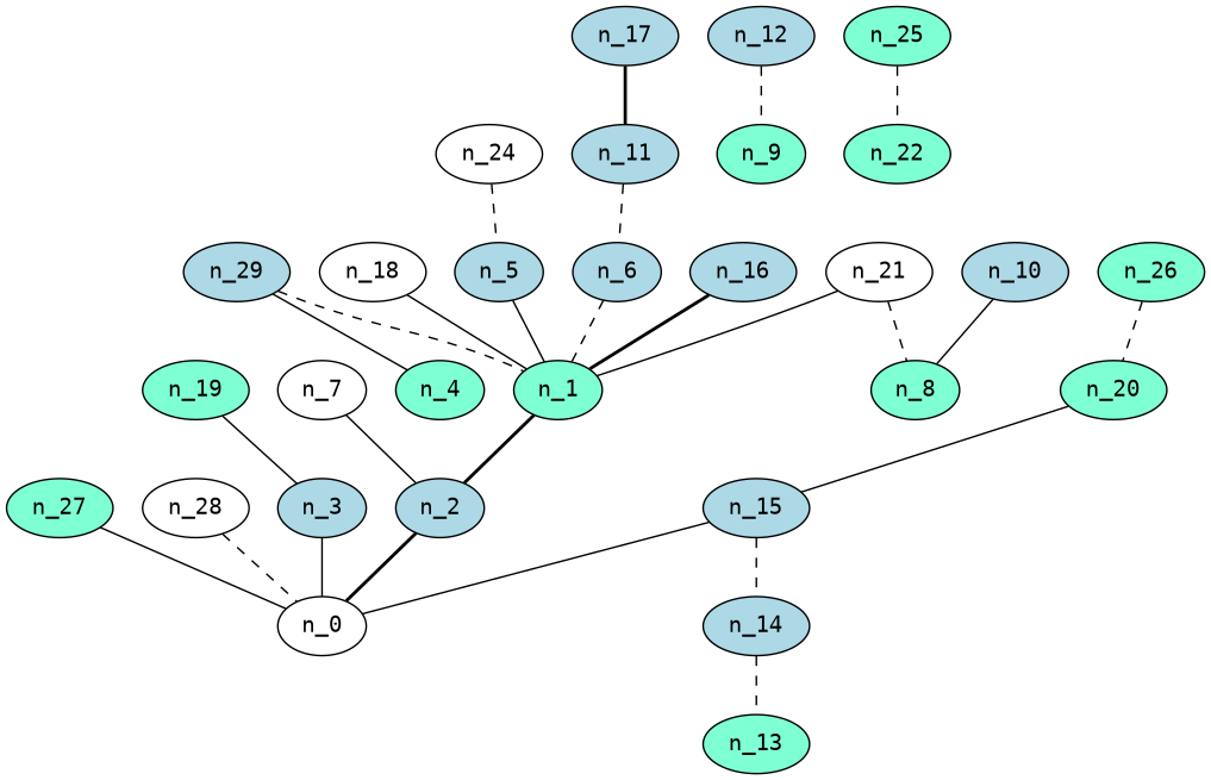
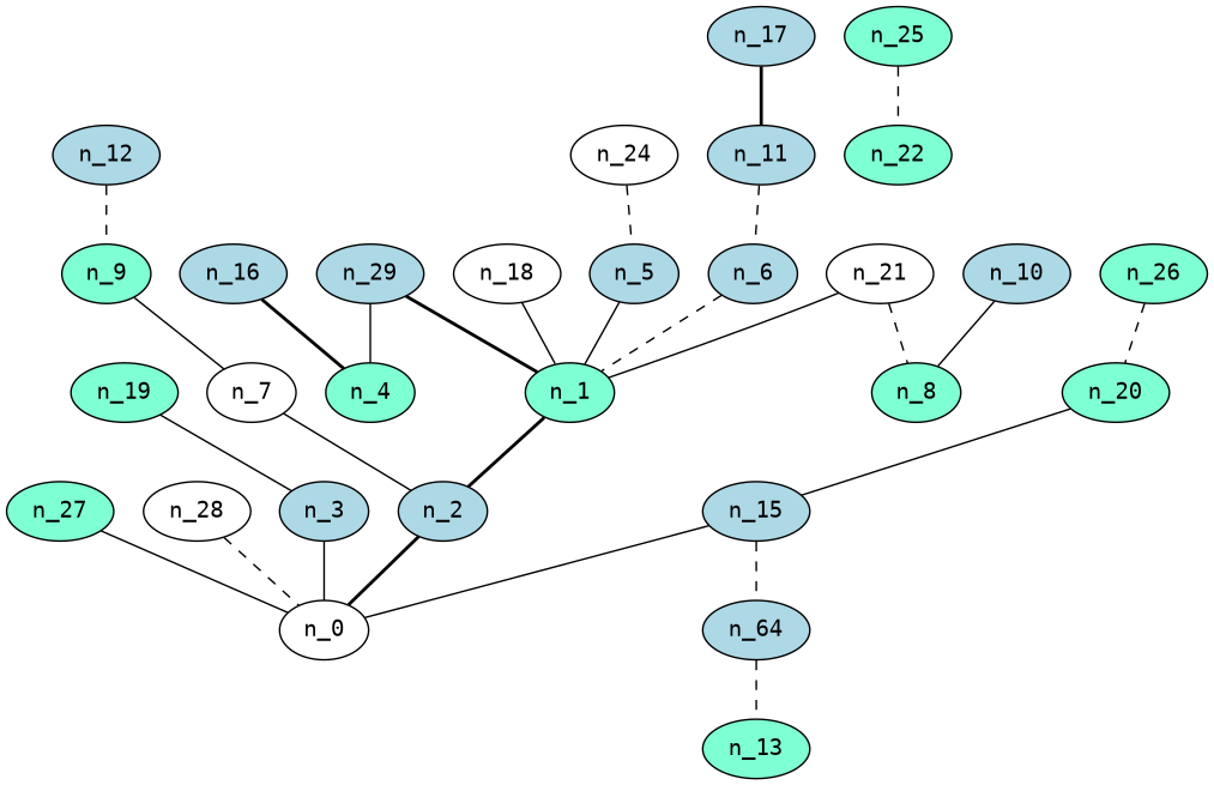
  graph {
    fontname="DejaVu Sans Mono"
    node [fillcolor=lightblue fontname="DejaVu Sans Mono" style=filled]
    edge [fontname="DejaVu Sans Mono" style=solid]
    n_2
    n_1 [fillcolor=aquamarine]
    n_0 [fillcolor=white]
    n_12
    n_9 [fillcolor=aquamarine]
    n_7 [fillcolor=white]
    n_24 [fillcolor=white]
    n_5
    n_29
    n_4 [fillcolor=aquamarine]
    n_10
    n_8 [fillcolor=aquamarine]
    n_25 [fillcolor=aquamarine]
    n_22 [fillcolor=aquamarine]
    n_3
    n_21 [fillcolor=white]
    n_6
    n_26 [fillcolor=aquamarine]
    n_20 [fillcolor=aquamarine]
    n_15
-   n_14
+   n_14 [label=n_64]
    n_27 [fillcolor=aquamarine]
    n_16
    n_28 [fillcolor=white]
    n_13 [fillcolor=aquamarine]
    n_18 [fillcolor=white]
    n_19 [fillcolor=aquamarine]
    n_11
    n_17
    n_2 -- n_0 [style=bold]
    n_1 -- n_2 [style=bold]
    n_12 -- n_9 [style=dashed]
+   n_9 -- n_7
    n_7 -- n_2
    n_24 -- n_5 [style=dashed]
    n_5 -- n_1
-   n_29 -- n_1 [style=dashed]
+   n_29 -- n_1 [style=bold]
    n_29 -- n_4
    n_10 -- n_8
    n_25 -- n_22 [style=dashed]
    n_3 -- n_0
    n_21 -- n_1
    n_21 -- n_8 [style=dashed]
    n_6 -- n_1 [style=dashed]
    n_26 -- n_20 [style=dashed]
    n_20 -- n_15
    n_15 -- n_0
    n_15 -- n_14 [style=dashed]
    n_14 -- n_13 [style=dashed]
    n_27 -- n_0
-   n_16 -- n_1 [style=bold]
+   n_16 -- n_4 [style=bold]
    n_28 -- n_0 [style=dashed]
    n_18 -- n_1
    n_19 -- n_3
    n_11 -- n_6 [style=dashed]
    n_17 -- n_11 [style=bold]
  }
